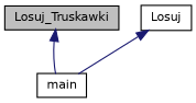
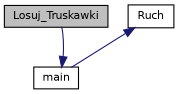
  digraph {
    rankdir=TB
    node [color=black fillcolor=white fontname=Helvetica fontsize=10 shape=record style=filled]
    edge [color=midnightblue dir=back fontname=Helvetica fontsize=10 labelfontname=Helvetica labelfontsize=10 style=solid]
    n1 [fillcolor=grey75 fontcolor=black height=0.2 label=Losuj_Truskawki width=0.4]
    n2 [height=0.2 label=main width=0.4]
-   n3 [height=0.2 label=Losuj width=0.4]
-   n1 -> n2
+   n3 [height=0.2 label=Ruch width=0.4]
+   n2 -> n1
    n3 -> n2
  }
